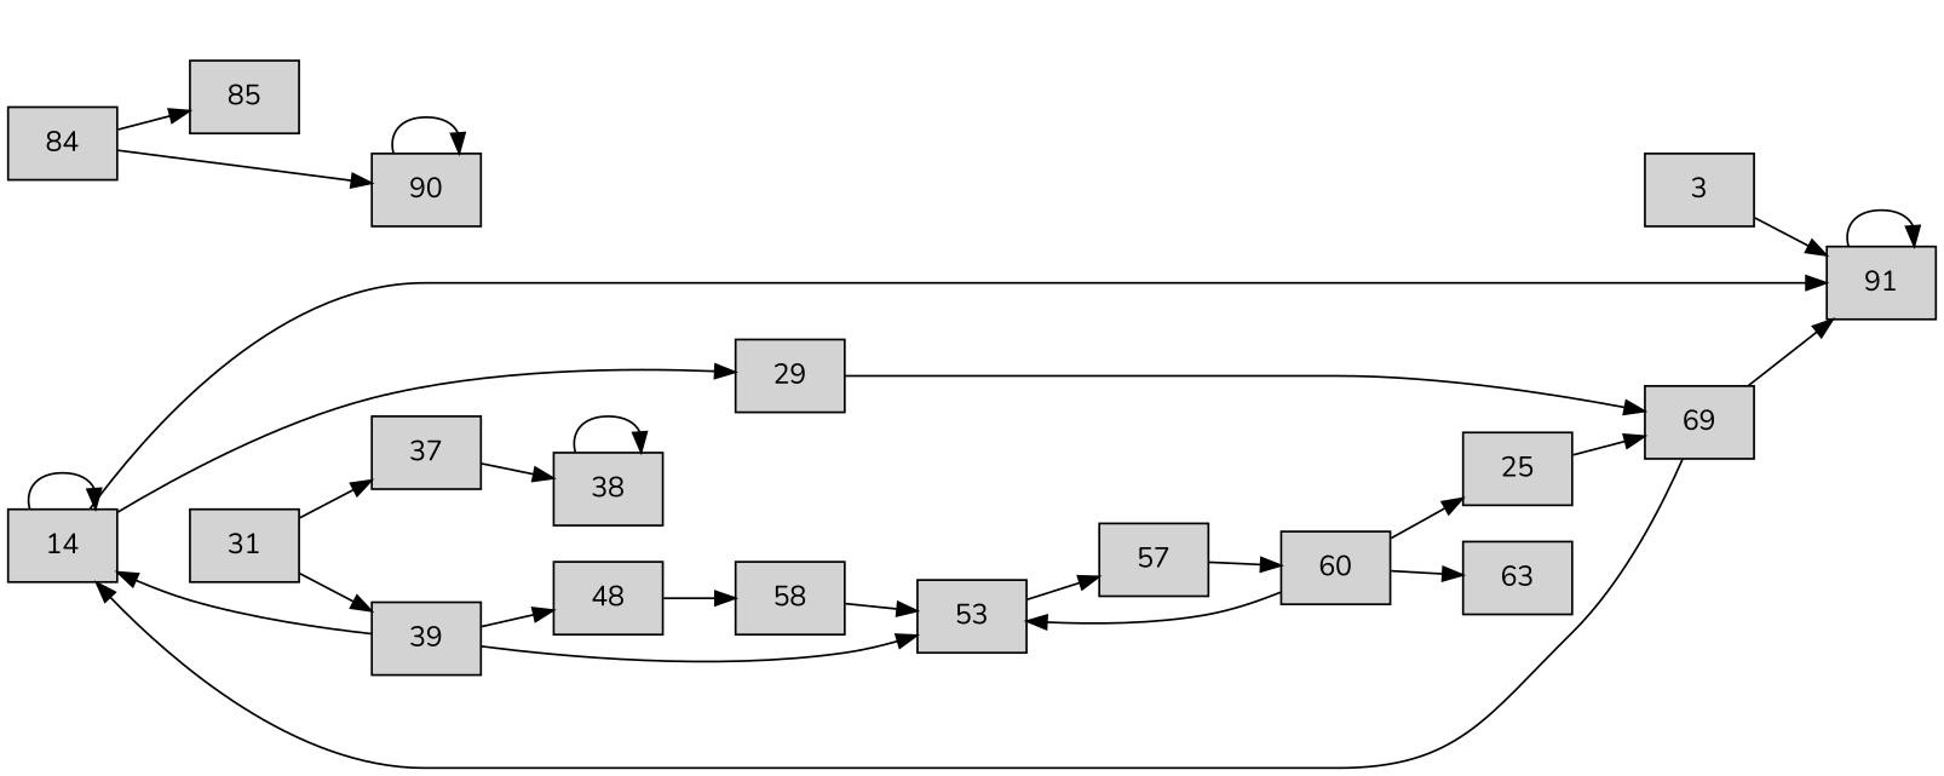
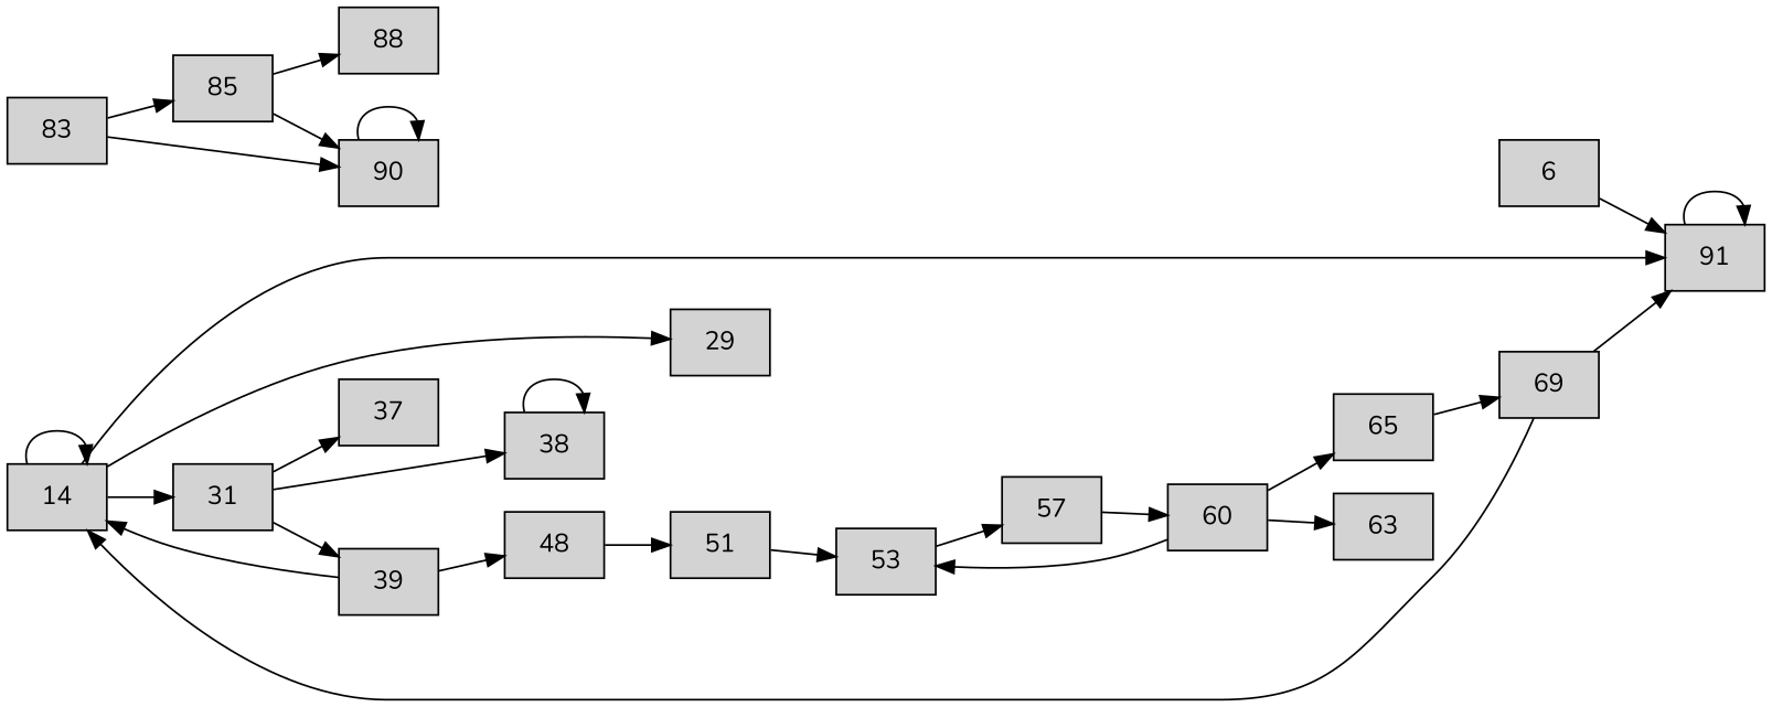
  digraph {
    fontname=Nunito
    rankdir=LR
    node [fontname=Nunito shape=box style=filled]
    edge [fontname=Nunito]
-   n1 [label=3]
+   n1 [label=6]
    n2 [label=91]
    n3 [label=14]
    n4 [label=29]
    n5 [label=31]
    n6 [label=69]
    n7 [label=37]
    n8 [label=39]
    n9 [label=38]
    n10 [label=48]
    n11 [label=53]
-   n12 [label=58]
+   n12 [label=51]
    n13 [label=57]
    n14 [label=60]
-   n15 [label=25]
+   n15 [label=65]
    63
    n17 [label=85]
+   n18 [label=88]
    n19 [label=90]
-   n20 [label=84]
+   n20 [label=83]
    n1 -> n2
    n2 -> n2
    n3 -> n2
    n3 -> n3
    n3 -> n4
-   n4 -> n6
+   n3 -> n5
    n5 -> n7
    n5 -> n8
    n6 -> n2
    n6 -> n3
-   n7 -> n9
+   n5 -> n9
    n8 -> n3
    n8 -> n10
-   n8 -> n11
    n9 -> n9
    n10 -> n12
    n11 -> n13
    n12 -> n11
    n13 -> n14
    n14 -> n11
    n14 -> n15
    n14 -> 63
    n15 -> n6
+   n17 -> n18
+   n17 -> n19
    n19 -> n19
    n20 -> n17
    n20 -> n19
  }
